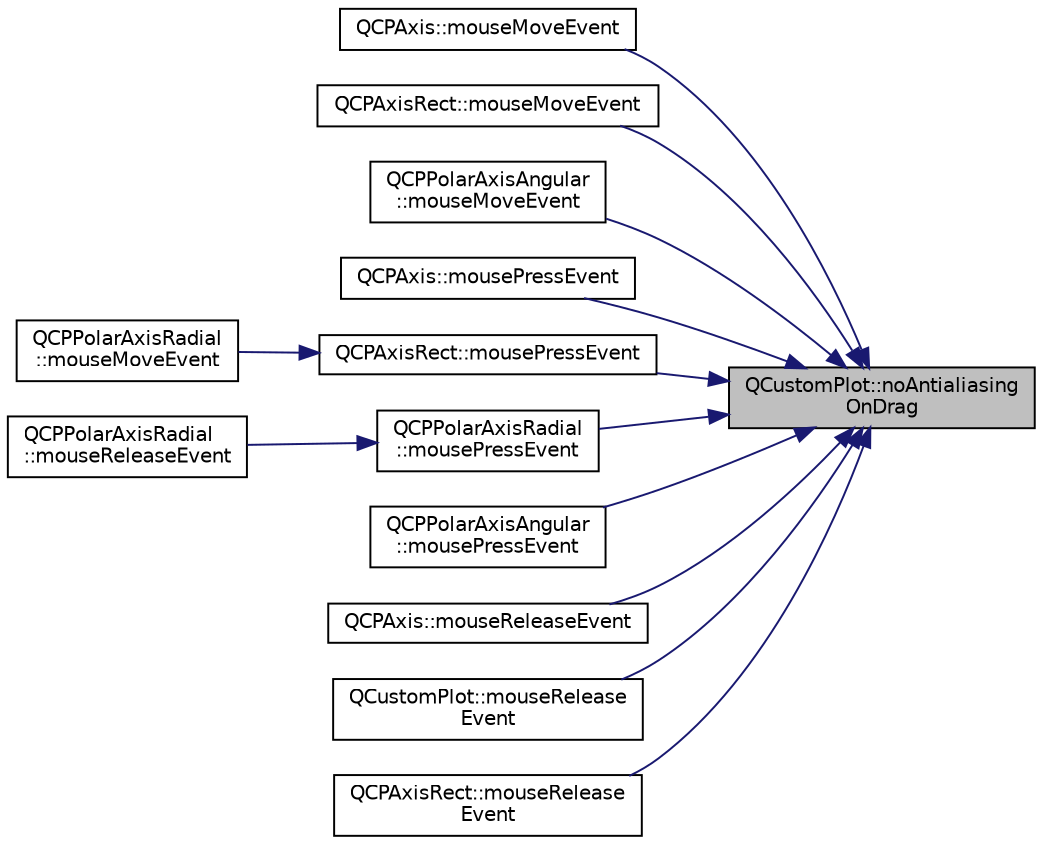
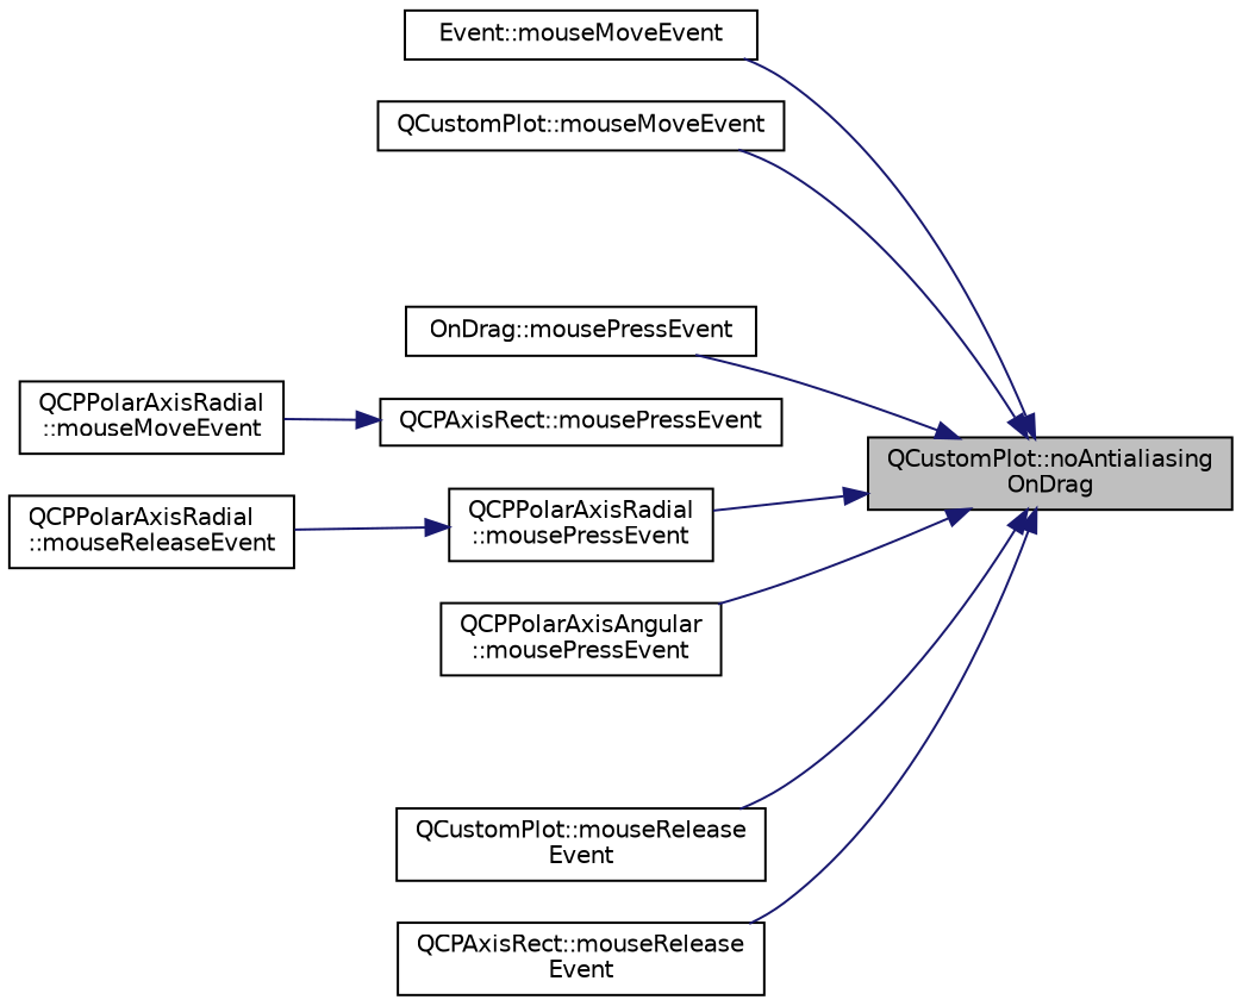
  digraph {
    rankdir=RL
    node [color=black fillcolor=white fontname=Helvetica fontsize=10 shape=record style=filled]
    edge [color=midnightblue dir=back fontname=Helvetica fontsize=10 labelfontname=Helvetica labelfontsize=10 style=solid]
    n1 [fillcolor=grey75 fontcolor=black height=0.2 label="QCustomPlot::noAntialiasing\lOnDrag" width=0.4]
-   n2 [height=0.2 label="QCPAxis::mouseMoveEvent" width=0.4]
-   n3 [height=0.2 label="QCPAxisRect::mouseMoveEvent" width=0.4]
-   n4 [height=0.2 label="QCPPolarAxisAngular\l::mouseMoveEvent" width=0.4]
-   n5 [height=0.2 label="QCPAxis::mousePressEvent" width=0.4]
+   n2 [height=0.2 label="Event::mouseMoveEvent" width=0.4]
+   n3 [height=0.2 label="QCustomPlot::mouseMoveEvent" width=0.4]
+   n5 [height=0.2 label="OnDrag::mousePressEvent" width=0.4]
    n6 [height=0.2 label="QCPAxisRect::mousePressEvent" width=0.4]
    n7 [height=0.2 label="QCPPolarAxisRadial\l::mousePressEvent" width=0.4]
    n8 [height=0.2 label="QCPPolarAxisAngular\l::mousePressEvent" width=0.4]
-   n9 [height=0.2 label="QCPAxis::mouseReleaseEvent" width=0.4]
    n10 [height=0.2 label="QCustomPlot::mouseRelease\lEvent" width=0.4]
    n11 [height=0.2 label="QCPAxisRect::mouseRelease\lEvent" width=0.4]
    n12 [height=0.2 label="QCPPolarAxisRadial\l::mouseMoveEvent" width=0.4]
    n13 [height=0.2 label="QCPPolarAxisRadial\l::mouseReleaseEvent" width=0.4]
    n1 -> n2
    n1 -> n3
-   n1 -> n4
    n1 -> n5
-   n1 -> n6
    n1 -> n7
    n1 -> n8
-   n1 -> n9
    n1 -> n10
    n1 -> n11
    n6 -> n12
    n7 -> n13
  }
